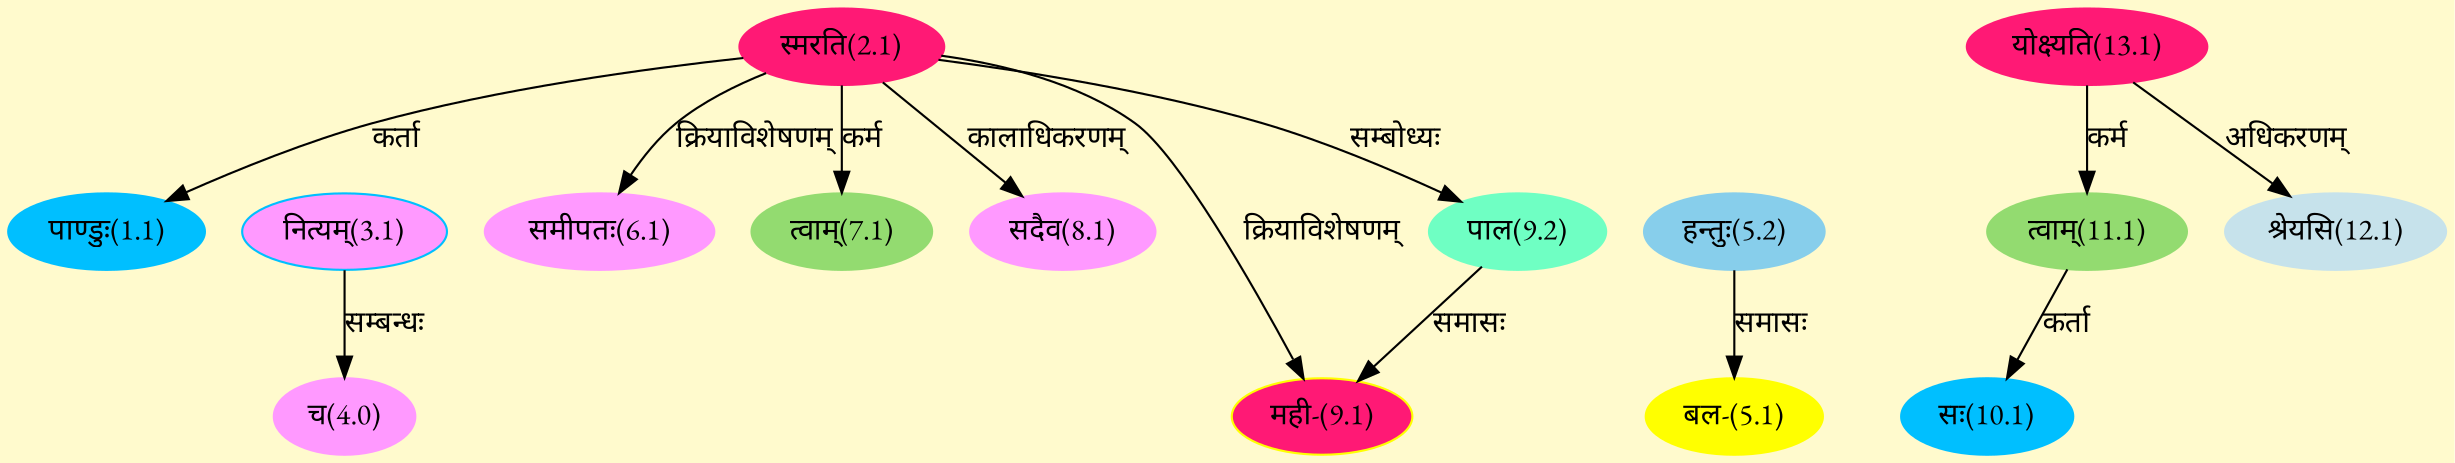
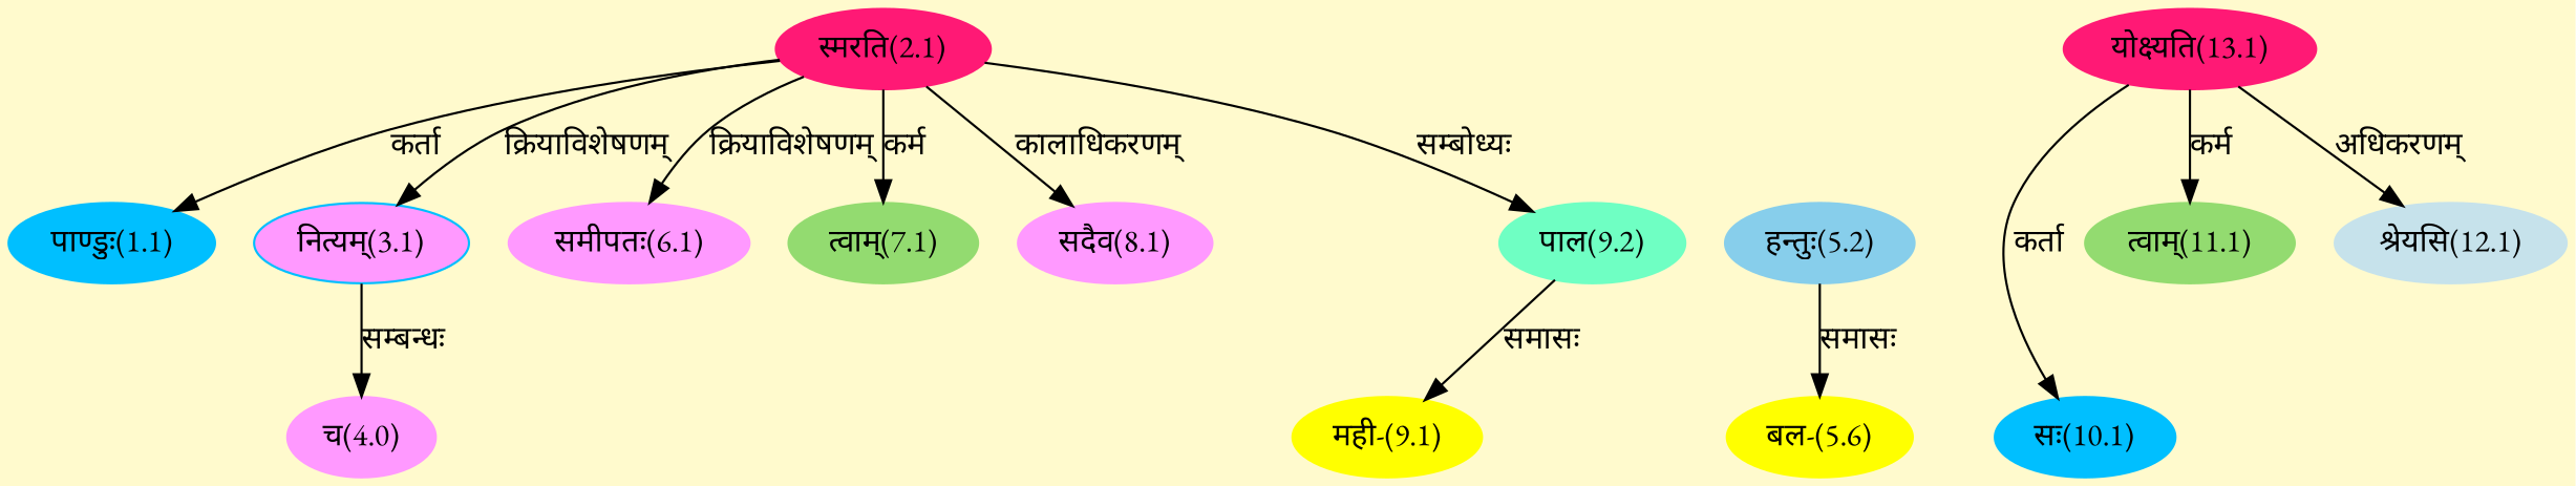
  digraph {
    bgcolor=lemonchiffon1
    compound=true
    fontname="EB Garamond"
    rankdir=BT
    node [color="#00BFFF" fontname="EB Garamond" style=filled]
    edge [dir=back fontname="EB Garamond"]
    n1 [label="पाण्डुः(1.1)"]
    n2 [color="#FF1975" label="स्मरति(2.1)"]
    n3 [fillcolor="#FF99FF" label="नित्यम्(3.1)"]
    n4 [color="#FF99FF" label="च(4.0)"]
-   n5 [color="#FFFF00" label="बल-(5.1)"]
+   n5 [color="#FFFF00" label="बल-(5.6)"]
    n6 [color="#87CEEB" label="हन्तुः(5.2)"]
    n7 [color="#FF99FF" label="समीपतः(6.1)"]
    n8 [color="#93DB70" label="त्वाम्(7.1)"]
    n9 [color="#FF99FF" label="सदैव(8.1)"]
-   n10 [color="#FFFF00" label="मही-(9.1)" fillcolor="#FF1975"]
+   n10 [color="#FFFF00" label="मही-(9.1)"]
    n11 [color="#6FFFC3" label="पाल(9.2)"]
    n12 [label="सः(10.1)"]
    n13 [color="#FF1975" label="योक्ष्यति(13.1)"]
    n14 [color="#93DB70" label="त्वाम्(11.1)"]
    n15 [color="#C6E2EB" label="श्रेयसि(12.1)"]
    n1 -> n2 [label="कर्ता"]
-   n10 -> n2 [label="क्रियाविशेषणम्"]
+   n3 -> n2 [label="क्रियाविशेषणम्"]
    n4 -> n3 [label="सम्बन्धः"]
    n5 -> n6 [label="समासः"]
    n7 -> n2 [label="क्रियाविशेषणम्"]
    n8 -> n2 [label="कर्म"]
    n9 -> n2 [label="कालाधिकरणम्"]
    n10 -> n11 [label="समासः"]
    n11 -> n2 [label="सम्बोध्यः"]
-   n12 -> n14 [label="कर्ता"]
+   n12 -> n13 [label="कर्ता"]
    n14 -> n13 [label="कर्म"]
    n15 -> n13 [label="अधिकरणम्"]
  }
